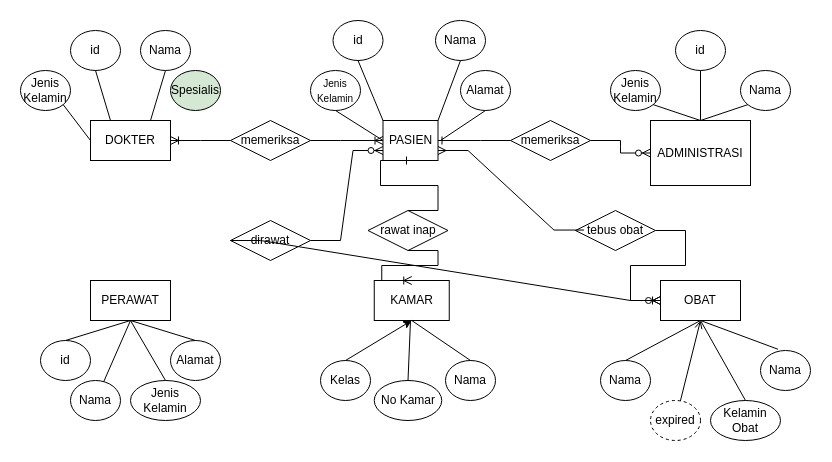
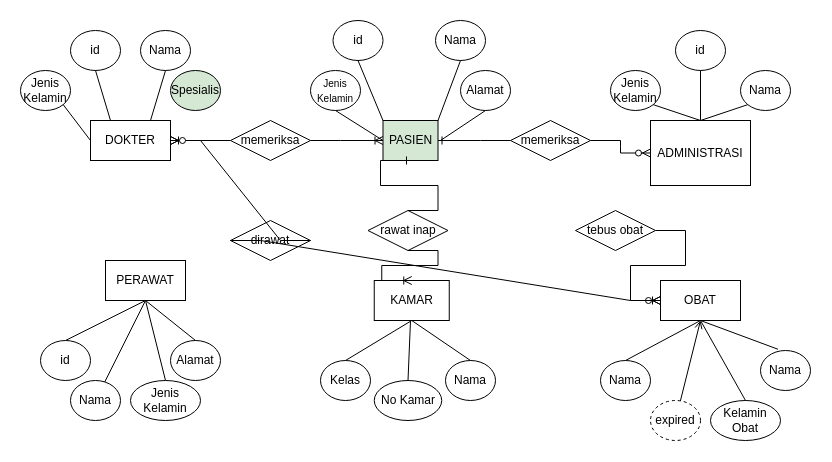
  <mxCell id="0" />
  <mxCell id="1" parent="0" />
  <mxCell id="2" value="DOKTER" style="rounded=0;whiteSpace=wrap;html=1;" vertex="1" parent="1"><mxGeometry x="90" y="120" width="80" height="40" as="geometry" /></mxCell>
  <mxCell id="3" value="OBAT" style="rounded=0;whiteSpace=wrap;html=1;" vertex="1" parent="1"><mxGeometry x="660" y="280" width="80" height="40" as="geometry" /></mxCell>
  <mxCell id="4" value="KAMAR" style="rounded=0;whiteSpace=wrap;html=1;" vertex="1" parent="1"><mxGeometry x="373.75" y="280" width="75" height="40" as="geometry" /></mxCell>
- <mxCell id="5" value="PASIEN" style="rounded=0;whiteSpace=wrap;html=1;" vertex="1" parent="1"><mxGeometry x="382.5" y="120" width="55" height="40" as="geometry" /></mxCell>
+ <mxCell id="5" value="PASIEN" style="rounded=0;whiteSpace=wrap;html=1;fillColor=#d5e8d4;" vertex="1" parent="1"><mxGeometry x="382.5" y="120" width="55" height="40" as="geometry" /></mxCell>
  <mxCell id="6" value="ADMINISTRASI" style="rounded=0;whiteSpace=wrap;html=1;" vertex="1" parent="1"><mxGeometry x="650" y="120" width="100" height="65" as="geometry" /></mxCell>
- <mxCell id="7" value="PERAWAT" style="rounded=0;whiteSpace=wrap;html=1;" vertex="1" parent="1"><mxGeometry x="90" y="280" width="80" height="40" as="geometry" /></mxCell>
+ <mxCell id="7" value="PERAWAT" style="rounded=0;whiteSpace=wrap;html=1;" vertex="1" parent="1"><mxGeometry x="105" y="260" width="80" height="40" as="geometry" /></mxCell>
  <mxCell id="8" value="Jenis Kelamin" style="ellipse;whiteSpace=wrap;html=1;" vertex="1" parent="1"><mxGeometry x="20" y="70" width="50" height="40" as="geometry" /></mxCell>
  <mxCell id="9" value="id" style="ellipse;whiteSpace=wrap;html=1;" vertex="1" parent="1"><mxGeometry x="70" y="30" width="50" height="40" as="geometry" /></mxCell>
  <mxCell id="10" value="Nama" style="ellipse;whiteSpace=wrap;html=1;" vertex="1" parent="1"><mxGeometry x="140" y="30" width="50" height="40" as="geometry" /></mxCell>
  <mxCell id="11" value="Spesialis" style="ellipse;whiteSpace=wrap;html=1;fillColor=#d5e8d4;" vertex="1" parent="1"><mxGeometry x="170" y="70" width="50" height="40" as="geometry" /></mxCell>
  <mxCell id="12" value="memeriksa" style="rhombus;whiteSpace=wrap;html=1;" vertex="1" parent="1"><mxGeometry x="230" y="120" width="80" height="40" as="geometry" /></mxCell>
  <mxCell id="13" value="" style="endArrow=none;html=1;rounded=0;exitX=0;exitY=0.5;exitDx=0;exitDy=0;entryX=1;entryY=1;entryDx=0;entryDy=0;" edge="1" parent="1" source="2" target="8"><mxGeometry width="50" height="50" relative="1" as="geometry"><mxPoint x="400" y="160" as="sourcePoint" /><mxPoint x="450" y="110" as="targetPoint" /></mxGeometry></mxCell>
  <mxCell id="14" value="" style="endArrow=none;html=1;rounded=0;exitX=0.25;exitY=0;exitDx=0;exitDy=0;entryX=0.5;entryY=1;entryDx=0;entryDy=0;" edge="1" parent="1" source="2" target="9"><mxGeometry width="50" height="50" relative="1" as="geometry"><mxPoint x="400" y="160" as="sourcePoint" /><mxPoint x="450" y="110" as="targetPoint" /></mxGeometry></mxCell>
  <mxCell id="15" value="" style="endArrow=none;html=1;rounded=0;exitX=0.75;exitY=0;exitDx=0;exitDy=0;entryX=0.5;entryY=1;entryDx=0;entryDy=0;" edge="1" parent="1" source="2" target="10"><mxGeometry width="50" height="50" relative="1" as="geometry"><mxPoint x="400" y="160" as="sourcePoint" /><mxPoint x="450" y="110" as="targetPoint" /></mxGeometry></mxCell>
  <mxCell id="16" value="&lt;font size=&quot;1&quot;&gt;Jenis Kelamin&lt;/font&gt;" style="ellipse;whiteSpace=wrap;html=1;" vertex="1" parent="1"><mxGeometry x="310" y="70" width="50" height="40" as="geometry" /></mxCell>
  <mxCell id="17" value="id" style="ellipse;whiteSpace=wrap;html=1;" vertex="1" parent="1"><mxGeometry x="332.5" y="20" width="50" height="40" as="geometry" /></mxCell>
  <mxCell id="18" style="edgeStyle=orthogonalEdgeStyle;rounded=0;orthogonalLoop=1;jettySize=auto;html=1;exitX=1;exitY=1;exitDx=0;exitDy=0;" edge="1" parent="1" source="19"><mxGeometry relative="1" as="geometry"><mxPoint x="450" y="43.75" as="targetPoint" /></mxGeometry></mxCell>
  <mxCell id="19" value="Nama" style="ellipse;whiteSpace=wrap;html=1;" vertex="1" parent="1"><mxGeometry x="435" y="20" width="50" height="40" as="geometry" /></mxCell>
  <mxCell id="20" value="Alamat" style="ellipse;whiteSpace=wrap;html=1;" vertex="1" parent="1"><mxGeometry x="460" y="70" width="50" height="40" as="geometry" /></mxCell>
  <mxCell id="21" value="" style="endArrow=none;html=1;rounded=0;exitX=0;exitY=0.5;exitDx=0;exitDy=0;entryX=0.5;entryY=1;entryDx=0;entryDy=0;" edge="1" parent="1" source="5" target="16"><mxGeometry width="50" height="50" relative="1" as="geometry"><mxPoint x="400" y="160" as="sourcePoint" /><mxPoint x="450" y="110" as="targetPoint" /></mxGeometry></mxCell>
  <mxCell id="22" value="" style="endArrow=none;html=1;rounded=0;exitX=0;exitY=0;exitDx=0;exitDy=0;entryX=0.5;entryY=1;entryDx=0;entryDy=0;" edge="1" parent="1" source="5" target="17"><mxGeometry width="50" height="50" relative="1" as="geometry"><mxPoint x="400" y="160" as="sourcePoint" /><mxPoint x="450" y="110" as="targetPoint" /></mxGeometry></mxCell>
  <mxCell id="23" value="" style="endArrow=none;html=1;rounded=0;entryX=0.5;entryY=1;entryDx=0;entryDy=0;exitX=1;exitY=0;exitDx=0;exitDy=0;" edge="1" parent="1" source="5" target="19"><mxGeometry width="50" height="50" relative="1" as="geometry"><mxPoint x="400" y="160" as="sourcePoint" /><mxPoint x="450" y="110" as="targetPoint" /></mxGeometry></mxCell>
  <mxCell id="24" value="" style="endArrow=none;html=1;rounded=0;entryX=0.5;entryY=1;entryDx=0;entryDy=0;" edge="1" parent="1" target="20"><mxGeometry width="50" height="50" relative="1" as="geometry"><mxPoint x="440" y="140" as="sourcePoint" /><mxPoint x="450" y="110" as="targetPoint" /></mxGeometry></mxCell>
  <mxCell id="25" value="memeriksa" style="rhombus;whiteSpace=wrap;html=1;" vertex="1" parent="1"><mxGeometry x="510" y="120" width="80" height="40" as="geometry" /></mxCell>
  <mxCell id="26" value="Jenis Kelamin" style="ellipse;whiteSpace=wrap;html=1;" vertex="1" parent="1"><mxGeometry x="610" y="70" width="50" height="40" as="geometry" /></mxCell>
  <mxCell id="27" value="id" style="ellipse;whiteSpace=wrap;html=1;" vertex="1" parent="1"><mxGeometry x="675" y="30" width="50" height="40" as="geometry" /></mxCell>
  <mxCell id="28" value="Nama" style="ellipse;whiteSpace=wrap;html=1;" vertex="1" parent="1"><mxGeometry x="740" y="70" width="50" height="40" as="geometry" /></mxCell>
  <mxCell id="29" value="" style="endArrow=none;html=1;rounded=0;exitX=0.5;exitY=0;exitDx=0;exitDy=0;entryX=1;entryY=1;entryDx=0;entryDy=0;" edge="1" parent="1" source="6" target="26"><mxGeometry width="50" height="50" relative="1" as="geometry"><mxPoint x="400" y="170" as="sourcePoint" /><mxPoint x="450" y="120" as="targetPoint" /></mxGeometry></mxCell>
  <mxCell id="30" value="" style="endArrow=none;html=1;rounded=0;exitX=0.5;exitY=0;exitDx=0;exitDy=0;entryX=0.5;entryY=1;entryDx=0;entryDy=0;" edge="1" parent="1" source="6" target="27"><mxGeometry width="50" height="50" relative="1" as="geometry"><mxPoint x="400" y="170" as="sourcePoint" /><mxPoint x="450" y="120" as="targetPoint" /></mxGeometry></mxCell>
  <mxCell id="31" value="" style="endArrow=none;html=1;rounded=0;entryX=0;entryY=1;entryDx=0;entryDy=0;exitX=0.5;exitY=0;exitDx=0;exitDy=0;" edge="1" parent="1" source="6" target="28"><mxGeometry width="50" height="50" relative="1" as="geometry"><mxPoint x="400" y="170" as="sourcePoint" /><mxPoint x="450" y="120" as="targetPoint" /></mxGeometry></mxCell>
  <mxCell id="32" value="rawat inap&lt;span style=&quot;color: rgba(0, 0, 0, 0); font-family: monospace; font-size: 0px; text-align: start; text-wrap: nowrap;&quot;&gt;%3CmxGraphModel%3E%3Croot%3E%3CmxCell%20id%3D%220%22%2F%3E%3CmxCell%20id%3D%221%22%20parent%3D%220%22%2F%3E%3CmxCell%20id%3D%222%22%20value%3D%22memeriksa%22%20style%3D%22rhombus%3BwhiteSpace%3Dwrap%3Bhtml%3D1%3B%22%20vertex%3D%221%22%20parent%3D%221%22%3E%3CmxGeometry%20x%3D%22220%22%20y%3D%22160%22%20width%3D%2280%22%20height%3D%2240%22%20as%3D%22geometry%22%2F%3E%3C%2FmxCell%3E%3C%2Froot%3E%3C%2FmxGraphModel%3E&lt;/span&gt;&lt;span style=&quot;color: rgba(0, 0, 0, 0); font-family: monospace; font-size: 0px; text-align: start; text-wrap: nowrap;&quot;&gt;%3CmxGraphModel%3E%3Croot%3E%3CmxCell%20id%3D%220%22%2F%3E%3CmxCell%20id%3D%221%22%20parent%3D%220%22%2F%3E%3CmxCell%20id%3D%222%22%20value%3D%22memeriksa%22%20style%3D%22rhombus%3BwhiteSpace%3Dwrap%3Bhtml%3D1%3B%22%20vertex%3D%221%22%20parent%3D%221%22%3E%3CmxGeometry%20x%3D%22220%22%20y%3D%22160%22%20width%3D%2280%22%20height%3D%2240%22%20as%3D%22geometry%22%2F%3E%3C%2FmxCell%3E%3C%2Froot%3E%3C%2FmxGraphModel%3E&lt;/span&gt;" style="rhombus;whiteSpace=wrap;html=1;" vertex="1" parent="1"><mxGeometry x="367.5" y="210" width="80" height="40" as="geometry" /></mxCell>
  <mxCell id="33" value="dirawat" style="rhombus;whiteSpace=wrap;html=1;" vertex="1" parent="1"><mxGeometry x="230" y="220" width="80" height="40" as="geometry" /></mxCell>
  <mxCell id="34" value="tebus obat" style="rhombus;whiteSpace=wrap;html=1;" vertex="1" parent="1"><mxGeometry x="575" y="210" width="80" height="40" as="geometry" /></mxCell>
  <mxCell id="35" value="Nama" style="ellipse;whiteSpace=wrap;html=1;" vertex="1" parent="1"><mxGeometry x="445" y="360" width="50" height="40" as="geometry" /></mxCell>
  <mxCell id="36" value="No Kamar" style="ellipse;whiteSpace=wrap;html=1;" vertex="1" parent="1"><mxGeometry x="373.75" y="380" width="67.5" height="40" as="geometry" /></mxCell>
  <mxCell id="37" value="Kelas" style="ellipse;whiteSpace=wrap;html=1;" vertex="1" parent="1"><mxGeometry x="320" y="360" width="50" height="40" as="geometry" /></mxCell>
- <mxCell id="38" value="" style="endArrow=classic;html=1;rounded=0;entryX=0.5;entryY=1;entryDx=0;entryDy=0;exitX=0.5;exitY=0;exitDx=0;exitDy=0;" edge="1" parent="1" source="37" target="4"><mxGeometry width="50" height="50" relative="1" as="geometry"><mxPoint x="400" y="420" as="sourcePoint" /><mxPoint x="450" y="370" as="targetPoint" /></mxGeometry></mxCell>
+ <mxCell id="38" value="" style="endArrow=none;html=1;rounded=0;entryX=0.5;entryY=1;entryDx=0;entryDy=0;exitX=0.5;exitY=0;exitDx=0;exitDy=0;" edge="1" parent="1" source="37" target="4"><mxGeometry width="50" height="50" relative="1" as="geometry"><mxPoint x="400" y="420" as="sourcePoint" /><mxPoint x="450" y="370" as="targetPoint" /></mxGeometry></mxCell>
  <mxCell id="39" value="" style="endArrow=none;html=1;rounded=0;exitX=0.5;exitY=0;exitDx=0;exitDy=0;" edge="1" parent="1" source="36"><mxGeometry width="50" height="50" relative="1" as="geometry"><mxPoint x="400" y="420" as="sourcePoint" /><mxPoint x="410" y="320" as="targetPoint" /></mxGeometry></mxCell>
  <mxCell id="40" value="" style="endArrow=none;html=1;rounded=0;entryX=0.5;entryY=1;entryDx=0;entryDy=0;exitX=0.5;exitY=0;exitDx=0;exitDy=0;" edge="1" parent="1" source="35" target="4"><mxGeometry width="50" height="50" relative="1" as="geometry"><mxPoint x="400" y="420" as="sourcePoint" /><mxPoint x="410" y="330" as="targetPoint" /></mxGeometry></mxCell>
  <mxCell id="41" value="Alamat" style="ellipse;whiteSpace=wrap;html=1;" vertex="1" parent="1"><mxGeometry x="170" y="340" width="50" height="40" as="geometry" /></mxCell>
  <mxCell id="42" value="Jenis Kelamin" style="ellipse;whiteSpace=wrap;html=1;" vertex="1" parent="1"><mxGeometry x="130" y="380" width="70" height="40" as="geometry" /></mxCell>
  <mxCell id="43" value="Nama" style="ellipse;whiteSpace=wrap;html=1;" vertex="1" parent="1"><mxGeometry x="70" y="380" width="50" height="40" as="geometry" /></mxCell>
  <mxCell id="44" value="id" style="ellipse;whiteSpace=wrap;html=1;" vertex="1" parent="1"><mxGeometry x="40" y="340" width="50" height="40" as="geometry" /></mxCell>
  <mxCell id="45" value="" style="endArrow=none;html=1;rounded=0;entryX=0.5;entryY=1;entryDx=0;entryDy=0;exitX=0.5;exitY=0;exitDx=0;exitDy=0;" edge="1" parent="1" source="44" target="7"><mxGeometry width="50" height="50" relative="1" as="geometry"><mxPoint x="60" y="340" as="sourcePoint" /><mxPoint x="450" y="240" as="targetPoint" /></mxGeometry></mxCell>
  <mxCell id="46" value="" style="endArrow=none;html=1;rounded=0;entryX=0.5;entryY=1;entryDx=0;entryDy=0;" edge="1" parent="1" source="43" target="7"><mxGeometry width="50" height="50" relative="1" as="geometry"><mxPoint x="400" y="290" as="sourcePoint" /><mxPoint x="450" y="240" as="targetPoint" /></mxGeometry></mxCell>
  <mxCell id="47" value="" style="endArrow=none;html=1;rounded=0;entryX=0.5;entryY=1;entryDx=0;entryDy=0;exitX=0.5;exitY=0;exitDx=0;exitDy=0;" edge="1" parent="1" source="42" target="7"><mxGeometry width="50" height="50" relative="1" as="geometry"><mxPoint x="400" y="290" as="sourcePoint" /><mxPoint x="450" y="240" as="targetPoint" /></mxGeometry></mxCell>
  <mxCell id="48" value="" style="endArrow=none;html=1;rounded=0;entryX=0.5;entryY=1;entryDx=0;entryDy=0;exitX=0.5;exitY=0;exitDx=0;exitDy=0;" edge="1" parent="1" source="41" target="7"><mxGeometry width="50" height="50" relative="1" as="geometry"><mxPoint x="400" y="290" as="sourcePoint" /><mxPoint x="450" y="240" as="targetPoint" /></mxGeometry></mxCell>
  <mxCell id="49" value="Nama" style="ellipse;whiteSpace=wrap;html=1;" vertex="1" parent="1"><mxGeometry x="600" y="360" width="50" height="40" as="geometry" /></mxCell>
  <mxCell id="50" value="Kelamin Obat" style="ellipse;whiteSpace=wrap;html=1;" vertex="1" parent="1"><mxGeometry x="710" y="400" width="70" height="40" as="geometry" /></mxCell>
  <mxCell id="51" value="Nama" style="ellipse;whiteSpace=wrap;html=1;" vertex="1" parent="1"><mxGeometry x="760" y="350" width="50" height="40" as="geometry" /></mxCell>
  <mxCell id="52" value="expired" style="ellipse;whiteSpace=wrap;html=1;dashed=1;" vertex="1" parent="1"><mxGeometry x="650" y="400" width="50" height="40" as="geometry" /></mxCell>
  <mxCell id="53" value="" style="endArrow=none;html=1;rounded=0;entryX=0.5;entryY=1;entryDx=0;entryDy=0;exitX=0.5;exitY=0;exitDx=0;exitDy=0;" edge="1" parent="1" source="49" target="3"><mxGeometry width="50" height="50" relative="1" as="geometry"><mxPoint x="400" y="290" as="sourcePoint" /><mxPoint x="450" y="240" as="targetPoint" /></mxGeometry></mxCell>
  <mxCell id="54" value="" style="endArrow=open;html=1;rounded=0;entryX=0.5;entryY=1;entryDx=0;entryDy=0;" edge="1" parent="1" source="52" target="3"><mxGeometry width="50" height="50" relative="1" as="geometry"><mxPoint x="400" y="290" as="sourcePoint" /><mxPoint x="450" y="240" as="targetPoint" /></mxGeometry></mxCell>
  <mxCell id="55" value="" style="endArrow=none;html=1;rounded=0;entryX=0.5;entryY=1;entryDx=0;entryDy=0;exitX=0.5;exitY=0;exitDx=0;exitDy=0;exitPerimeter=0;" edge="1" parent="1" source="50" target="3"><mxGeometry width="50" height="50" relative="1" as="geometry"><mxPoint x="400" y="290" as="sourcePoint" /><mxPoint x="450" y="240" as="targetPoint" /></mxGeometry></mxCell>
  <mxCell id="56" value="" style="endArrow=none;html=1;rounded=0;exitX=0.35;exitY=-0.031;exitDx=0;exitDy=0;exitPerimeter=0;" edge="1" parent="1" source="51"><mxGeometry width="50" height="50" relative="1" as="geometry"><mxPoint x="400" y="290" as="sourcePoint" /><mxPoint x="700" y="320" as="targetPoint" /></mxGeometry></mxCell>
  <mxCell id="57" value="" style="edgeStyle=entityRelationEdgeStyle;fontSize=12;html=1;endArrow=ERoneToMany;rounded=0;exitX=1;exitY=0.5;exitDx=0;exitDy=0;" edge="1" parent="1" source="12" target="5"><mxGeometry width="100" height="100" relative="1" as="geometry"><mxPoint x="380" y="190" as="sourcePoint" /><mxPoint x="480" y="90" as="targetPoint" /></mxGeometry></mxCell>
  <mxCell id="58" value="" style="edgeStyle=entityRelationEdgeStyle;fontSize=12;html=1;endArrow=ERzeroToMany;endFill=1;rounded=0;entryX=0;entryY=0.5;entryDx=0;entryDy=0;exitX=1;exitY=0.5;exitDx=0;exitDy=0;" edge="1" parent="1" source="25" target="6"><mxGeometry width="100" height="100" relative="1" as="geometry"><mxPoint x="600" y="140" as="sourcePoint" /><mxPoint x="535" y="40" as="targetPoint" /><Array as="points"><mxPoint x="595" y="60" /><mxPoint x="530" y="130" /></Array></mxGeometry></mxCell>
  <mxCell id="59" value="" style="edgeStyle=entityRelationEdgeStyle;fontSize=12;html=1;endArrow=ERoneToMany;rounded=0;entryX=1;entryY=0.5;entryDx=0;entryDy=0;exitX=0;exitY=0.5;exitDx=0;exitDy=0;" edge="1" parent="1" source="12" target="2"><mxGeometry width="100" height="100" relative="1" as="geometry"><mxPoint x="60" y="270" as="sourcePoint" /><mxPoint x="160" y="170" as="targetPoint" /></mxGeometry></mxCell>
  <mxCell id="60" value="" style="edgeStyle=entityRelationEdgeStyle;fontSize=12;html=1;endArrow=ERone;endFill=1;rounded=0;exitX=0;exitY=0.5;exitDx=0;exitDy=0;" edge="1" parent="1" source="25" target="5"><mxGeometry width="100" height="100" relative="1" as="geometry"><mxPoint x="410" y="280" as="sourcePoint" /><mxPoint x="510" y="180" as="targetPoint" /></mxGeometry></mxCell>
  <mxCell id="61" value="" style="edgeStyle=entityRelationEdgeStyle;fontSize=12;html=1;endArrow=ERone;endFill=1;rounded=0;exitX=0.5;exitY=0;exitDx=0;exitDy=0;" edge="1" parent="1" source="32"><mxGeometry width="100" height="100" relative="1" as="geometry"><mxPoint x="450" y="230" as="sourcePoint" /><mxPoint x="410" y="160" as="targetPoint" /></mxGeometry></mxCell>
- <mxCell id="62" value="" style="edgeStyle=entityRelationEdgeStyle;fontSize=12;html=1;endArrow=ERzeroToMany;endFill=1;rounded=0;exitX=1;exitY=0.5;exitDx=0;exitDy=0;entryX=0;entryY=0.75;entryDx=0;entryDy=0;" edge="1" parent="1" source="33" target="5"><mxGeometry width="100" height="100" relative="1" as="geometry"><mxPoint x="410" y="280" as="sourcePoint" /><mxPoint x="340" y="170" as="targetPoint" /></mxGeometry></mxCell>
- <mxCell id="63" value="" style="edgeStyle=entityRelationEdgeStyle;fontSize=12;html=1;endArrow=ERmany;rounded=0;entryX=1;entryY=0.75;entryDx=0;entryDy=0;exitX=0.106;exitY=0.489;exitDx=0;exitDy=0;exitPerimeter=0;" edge="1" parent="1" source="34" target="5"><mxGeometry width="100" height="100" relative="1" as="geometry"><mxPoint x="410" y="280" as="sourcePoint" /><mxPoint x="510" y="180" as="targetPoint" /></mxGeometry></mxCell>
+ <mxCell id="62" value="" style="edgeStyle=entityRelationEdgeStyle;fontSize=12;html=1;endArrow=ERzeroToMany;endFill=1;rounded=0;exitX=1;exitY=0.5;exitDx=0;exitDy=0;" edge="1" parent="1" source="33" target="2"><mxGeometry width="100" height="100" relative="1" as="geometry"><mxPoint x="410" y="280" as="sourcePoint" /><mxPoint x="340" y="170" as="targetPoint" /></mxGeometry></mxCell>
  <mxCell id="64" value="" style="edgeStyle=entityRelationEdgeStyle;fontSize=12;html=1;endArrow=ERzeroToMany;endFill=1;rounded=0;exitX=0;exitY=0.5;exitDx=0;exitDy=0;" edge="1" parent="1" source="33" target="3"><mxGeometry width="100" height="100" relative="1" as="geometry"><mxPoint x="320" y="250" as="sourcePoint" /><mxPoint x="393" y="160" as="targetPoint" /></mxGeometry></mxCell>
  <mxCell id="65" value="" style="edgeStyle=entityRelationEdgeStyle;fontSize=12;html=1;endArrow=ERoneToMany;rounded=0;entryX=0;entryY=0.5;entryDx=0;entryDy=0;" edge="1" parent="1" source="34" target="3"><mxGeometry width="100" height="100" relative="1" as="geometry"><mxPoint x="410" y="280" as="sourcePoint" /><mxPoint x="510" y="180" as="targetPoint" /></mxGeometry></mxCell>
  <mxCell id="66" value="" style="edgeStyle=entityRelationEdgeStyle;fontSize=12;html=1;endArrow=ERoneToMany;rounded=0;exitX=0.5;exitY=1;exitDx=0;exitDy=0;entryX=0.5;entryY=0;entryDx=0;entryDy=0;" edge="1" parent="1" source="32" target="4"><mxGeometry width="100" height="100" relative="1" as="geometry"><mxPoint x="440" y="250" as="sourcePoint" /><mxPoint x="540" y="150" as="targetPoint" /></mxGeometry></mxCell>
